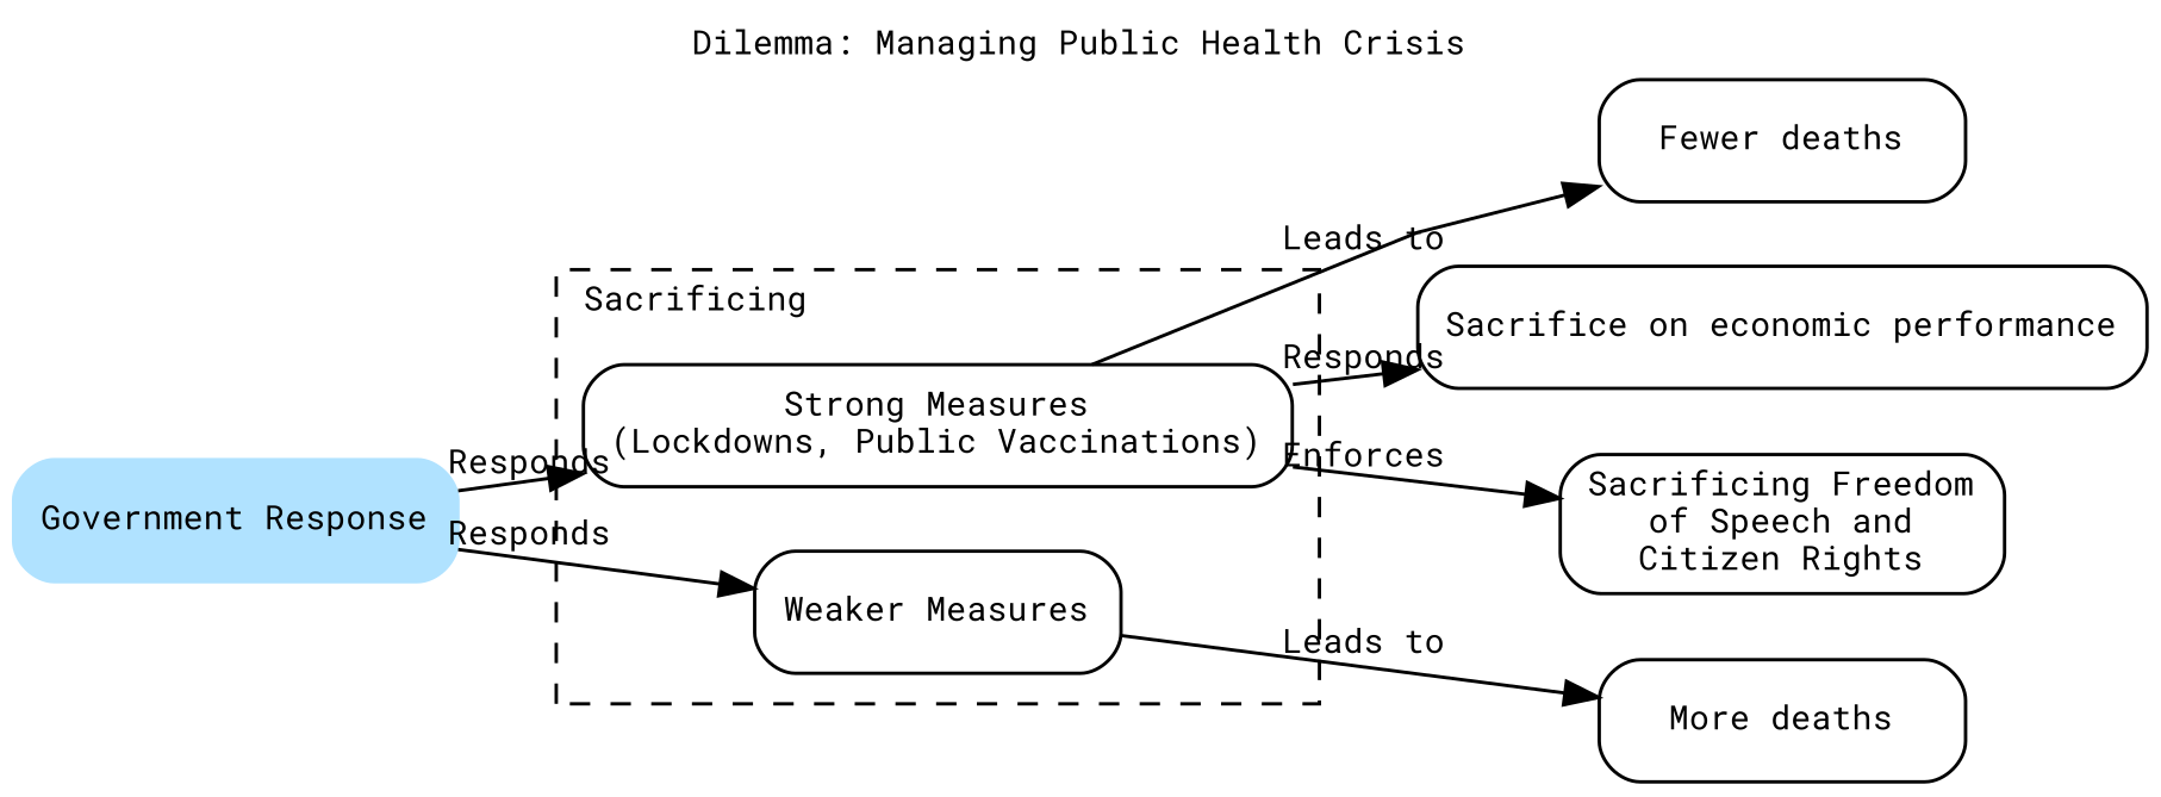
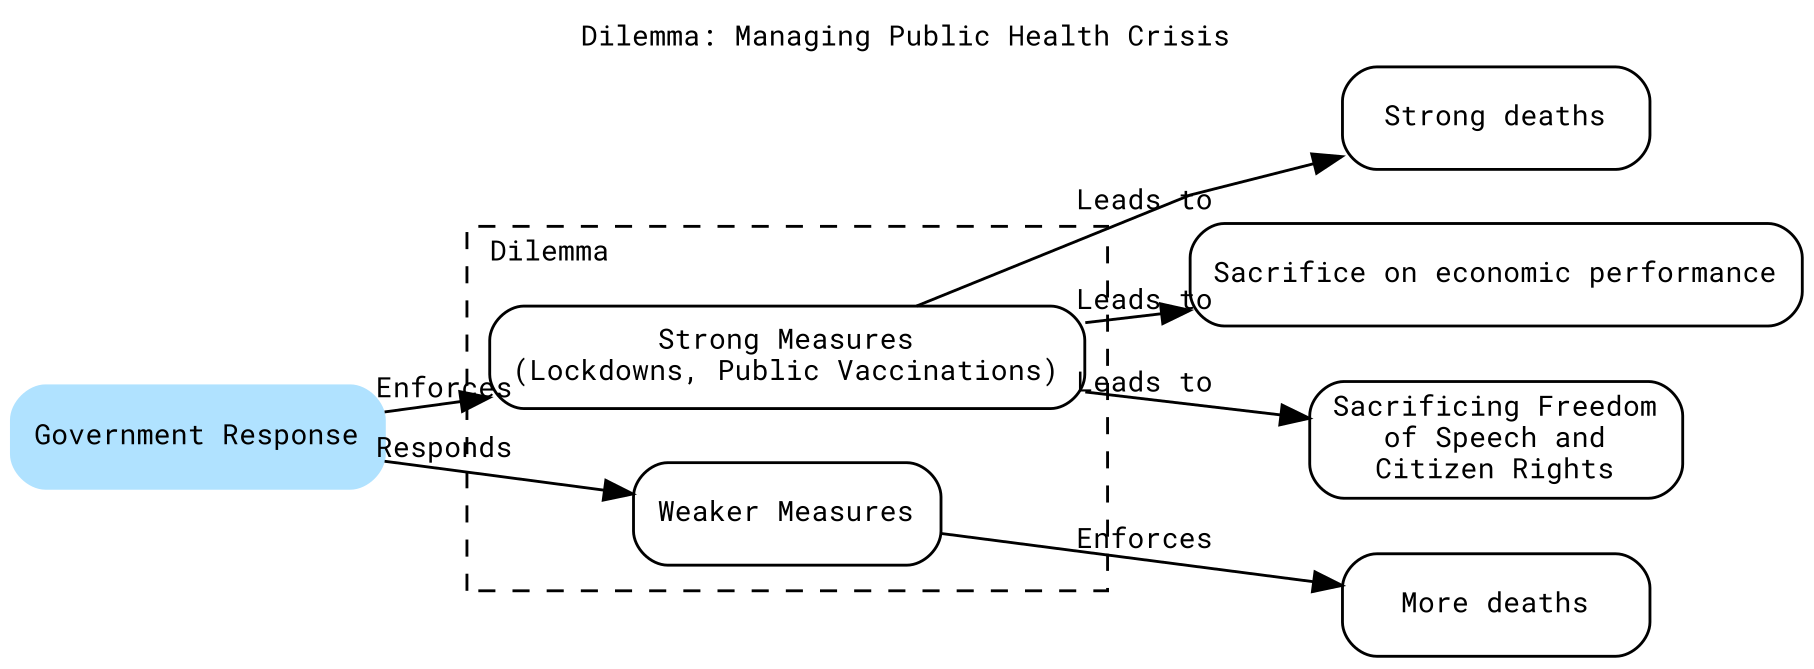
  digraph {
    fontname="Roboto Mono"
    fontsize=10
    label="Dilemma: Managing Public Health Crisis"
    labelloc=t
    rankdir=LR
    splines=polyline
    node [fontname="Roboto Mono" fontsize=10 shape=Mrecord]
    edge [arrowhead=normal color=black fontname="Roboto Mono" fontsize=10 labelfloat=true]
    n1 [label="Strong Measures\n(Lockdowns, Public Vaccinations)" width=1.5]
    n2 [label="Weaker Measures" width=1.5]
-   n3 [label="Fewer deaths" width=1.5]
+   n3 [label="Strong deaths" width=1.5]
    n4 [label="Sacrifice on economic performance" width=1.5]
    n5 [label="Sacrificing Freedom\nof Speech and\nCitizen Rights" width=1.5]
    n6 [label="More deaths" width=1.5]
    n7 [color=lightskyblue1 label="Government Response" orientation=44 skew=0.053841 style=filled width=1.5]
    subgraph cluster_1 {
      color=black
-     label=Sacrificing
+     label=Dilemma
      labeljust=l
      style=dashed
      n1
      n2
    }
    n1 -> n3 [label=" Leads to"]
-   n1 -> n4 [label=" Responds"]
-   n1 -> n5 [label=" Enforces"]
-   n2 -> n6 [label=" Leads to"]
-   n7 -> n1 [label=" Responds"]
+   n1 -> n4 [label=" Leads to"]
+   n1 -> n5 [label=" Leads to"]
+   n2 -> n6 [label=" Enforces"]
+   n7 -> n1 [label=" Enforces"]
    n7 -> n2 [label=" Responds"]
  }
